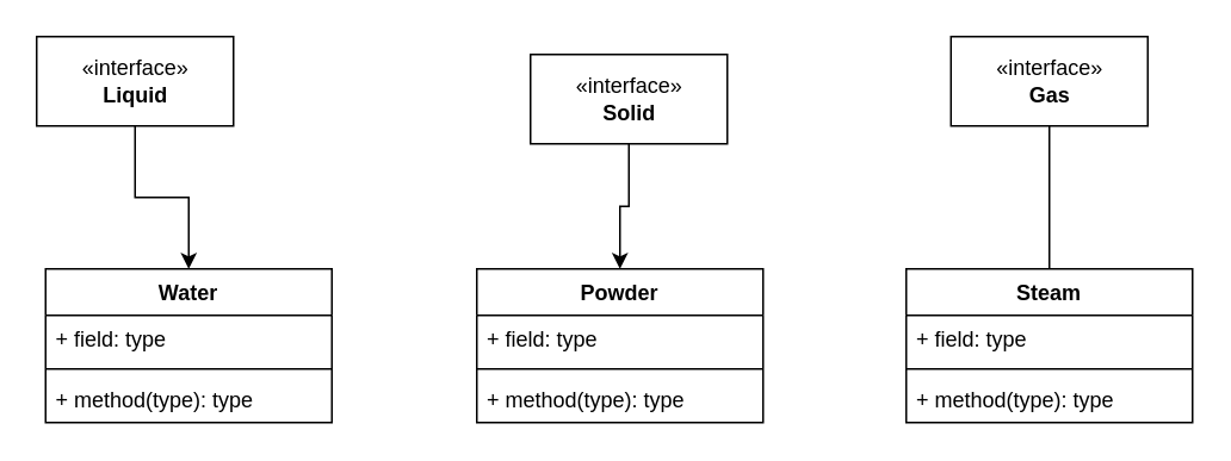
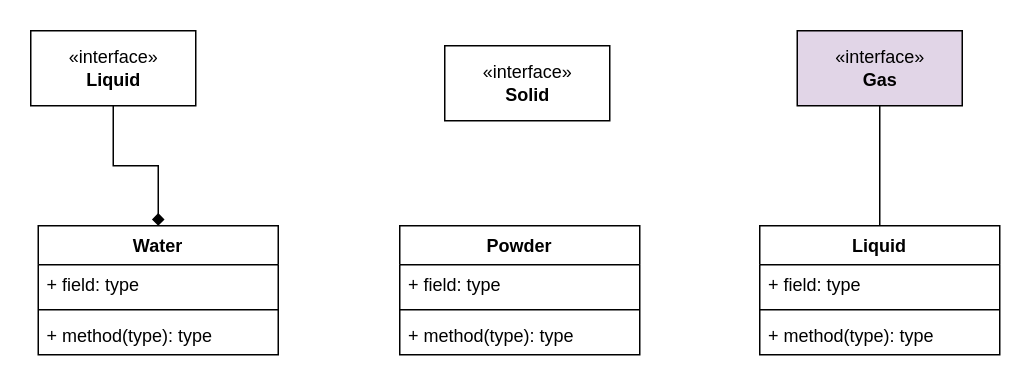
  <mxCell id="0" />
  <mxCell id="1" parent="0" />
- <mxCell id="2" style="edgeStyle=orthogonalEdgeStyle;rounded=0;orthogonalLoop=1;jettySize=auto;html=1;" edge="1" parent="1" source="3" target="8"><mxGeometry relative="1" as="geometry" /></mxCell>
+ <mxCell id="2" style="edgeStyle=orthogonalEdgeStyle;rounded=0;orthogonalLoop=1;jettySize=auto;html=1;endArrow=diamond;" edge="1" parent="1" source="3" target="8"><mxGeometry relative="1" as="geometry" /></mxCell>
  <mxCell id="3" value="«interface»&lt;br&gt;&lt;b&gt;Liquid&lt;/b&gt;" style="html=1;" vertex="1" parent="1"><mxGeometry x="20" y="20" width="110" height="50" as="geometry" /></mxCell>
- <mxCell id="4" style="edgeStyle=orthogonalEdgeStyle;rounded=0;orthogonalLoop=1;jettySize=auto;html=1;" edge="1" parent="1" source="5" target="12"><mxGeometry relative="1" as="geometry" /></mxCell>
  <mxCell id="5" value="«interface»&lt;br&gt;&lt;b&gt;Solid&lt;/b&gt;" style="html=1;" vertex="1" parent="1"><mxGeometry x="296" y="30" width="110" height="50" as="geometry" /></mxCell>
  <mxCell id="6" value="" style="edgeStyle=orthogonalEdgeStyle;rounded=0;orthogonalLoop=1;jettySize=auto;html=1;endArrow=none;" edge="1" parent="1" source="7" target="16"><mxGeometry relative="1" as="geometry"><mxPoint x="586" y="150" as="targetPoint" /></mxGeometry></mxCell>
- <mxCell id="7" value="«interface»&lt;br&gt;&lt;b&gt;Gas&lt;/b&gt;" style="html=1;" vertex="1" parent="1"><mxGeometry x="531" y="20" width="110" height="50" as="geometry" /></mxCell>
+ <mxCell id="7" value="«interface»&lt;br&gt;&lt;b&gt;Gas&lt;/b&gt;" style="html=1;fillColor=#e1d5e7;" vertex="1" parent="1"><mxGeometry x="531" y="20" width="110" height="50" as="geometry" /></mxCell>
  <mxCell id="8" value="Water" style="swimlane;fontStyle=1;align=center;verticalAlign=top;childLayout=stackLayout;horizontal=1;startSize=26;horizontalStack=0;resizeParent=1;resizeParentMax=0;resizeLast=0;collapsible=1;marginBottom=0;" vertex="1" parent="1"><mxGeometry x="25" y="150" width="160" height="86" as="geometry" /></mxCell>
  <mxCell id="9" value="+ field: type" style="text;strokeColor=none;fillColor=none;align=left;verticalAlign=top;spacingLeft=4;spacingRight=4;overflow=hidden;rotatable=0;points=[[0,0.5],[1,0.5]];portConstraint=eastwest;" vertex="1" parent="8"><mxGeometry y="26" width="160" height="26" as="geometry" /></mxCell>
  <mxCell id="10" value="" style="line;strokeWidth=1;fillColor=none;align=left;verticalAlign=middle;spacingTop=-1;spacingLeft=3;spacingRight=3;rotatable=0;labelPosition=right;points=[];portConstraint=eastwest;strokeColor=inherit;" vertex="1" parent="8"><mxGeometry y="52" width="160" height="8" as="geometry" /></mxCell>
  <mxCell id="11" value="+ method(type): type" style="text;strokeColor=none;fillColor=none;align=left;verticalAlign=top;spacingLeft=4;spacingRight=4;overflow=hidden;rotatable=0;points=[[0,0.5],[1,0.5]];portConstraint=eastwest;" vertex="1" parent="8"><mxGeometry y="60" width="160" height="26" as="geometry" /></mxCell>
  <mxCell id="12" value="Powder" style="swimlane;fontStyle=1;align=center;verticalAlign=top;childLayout=stackLayout;horizontal=1;startSize=26;horizontalStack=0;resizeParent=1;resizeParentMax=0;resizeLast=0;collapsible=1;marginBottom=0;" vertex="1" parent="1"><mxGeometry x="266" y="150" width="160" height="86" as="geometry" /></mxCell>
  <mxCell id="13" value="+ field: type" style="text;strokeColor=none;fillColor=none;align=left;verticalAlign=top;spacingLeft=4;spacingRight=4;overflow=hidden;rotatable=0;points=[[0,0.5],[1,0.5]];portConstraint=eastwest;" vertex="1" parent="12"><mxGeometry y="26" width="160" height="26" as="geometry" /></mxCell>
  <mxCell id="14" value="" style="line;strokeWidth=1;fillColor=none;align=left;verticalAlign=middle;spacingTop=-1;spacingLeft=3;spacingRight=3;rotatable=0;labelPosition=right;points=[];portConstraint=eastwest;strokeColor=inherit;" vertex="1" parent="12"><mxGeometry y="52" width="160" height="8" as="geometry" /></mxCell>
  <mxCell id="15" value="+ method(type): type" style="text;strokeColor=none;fillColor=none;align=left;verticalAlign=top;spacingLeft=4;spacingRight=4;overflow=hidden;rotatable=0;points=[[0,0.5],[1,0.5]];portConstraint=eastwest;" vertex="1" parent="12"><mxGeometry y="60" width="160" height="26" as="geometry" /></mxCell>
- <mxCell id="16" value="Steam" style="swimlane;fontStyle=1;align=center;verticalAlign=top;childLayout=stackLayout;horizontal=1;startSize=26;horizontalStack=0;resizeParent=1;resizeParentMax=0;resizeLast=0;collapsible=1;marginBottom=0;" vertex="1" parent="1"><mxGeometry x="506" y="150" width="160" height="86" as="geometry" /></mxCell>
+ <mxCell id="16" value="Liquid" style="swimlane;fontStyle=1;align=center;verticalAlign=top;childLayout=stackLayout;horizontal=1;startSize=26;horizontalStack=0;resizeParent=1;resizeParentMax=0;resizeLast=0;collapsible=1;marginBottom=0;" vertex="1" parent="1"><mxGeometry x="506" y="150" width="160" height="86" as="geometry" /></mxCell>
  <mxCell id="17" value="+ field: type" style="text;strokeColor=none;fillColor=none;align=left;verticalAlign=top;spacingLeft=4;spacingRight=4;overflow=hidden;rotatable=0;points=[[0,0.5],[1,0.5]];portConstraint=eastwest;" vertex="1" parent="16"><mxGeometry y="26" width="160" height="26" as="geometry" /></mxCell>
  <mxCell id="18" value="" style="line;strokeWidth=1;fillColor=none;align=left;verticalAlign=middle;spacingTop=-1;spacingLeft=3;spacingRight=3;rotatable=0;labelPosition=right;points=[];portConstraint=eastwest;strokeColor=inherit;" vertex="1" parent="16"><mxGeometry y="52" width="160" height="8" as="geometry" /></mxCell>
  <mxCell id="19" value="+ method(type): type" style="text;strokeColor=none;fillColor=none;align=left;verticalAlign=top;spacingLeft=4;spacingRight=4;overflow=hidden;rotatable=0;points=[[0,0.5],[1,0.5]];portConstraint=eastwest;" vertex="1" parent="16"><mxGeometry y="60" width="160" height="26" as="geometry" /></mxCell>
